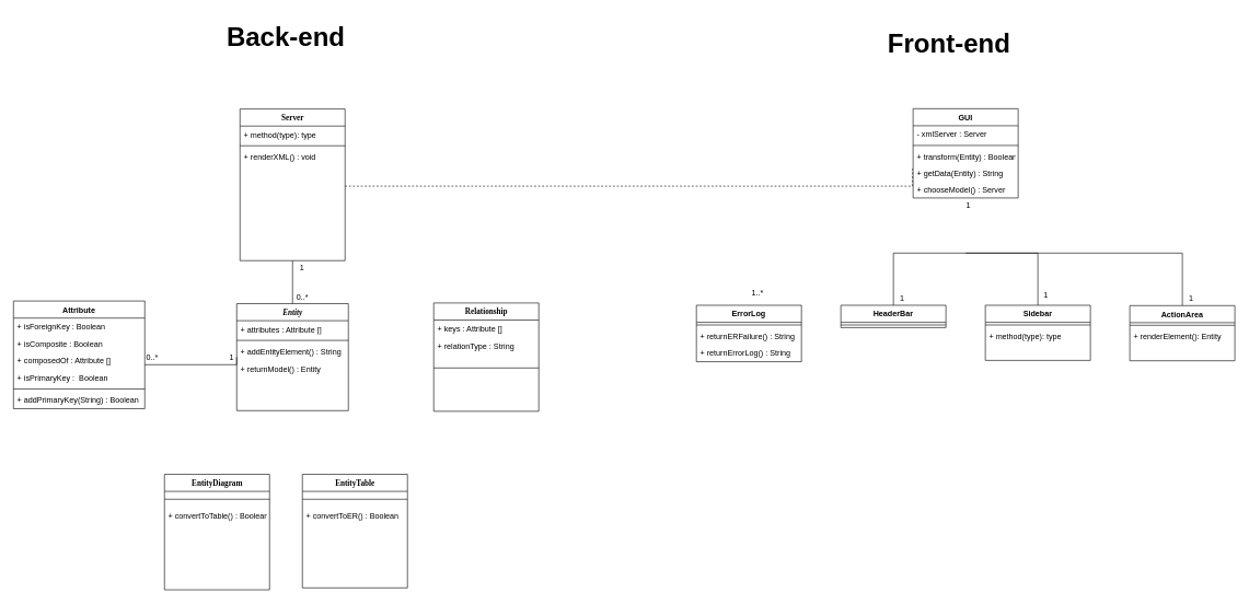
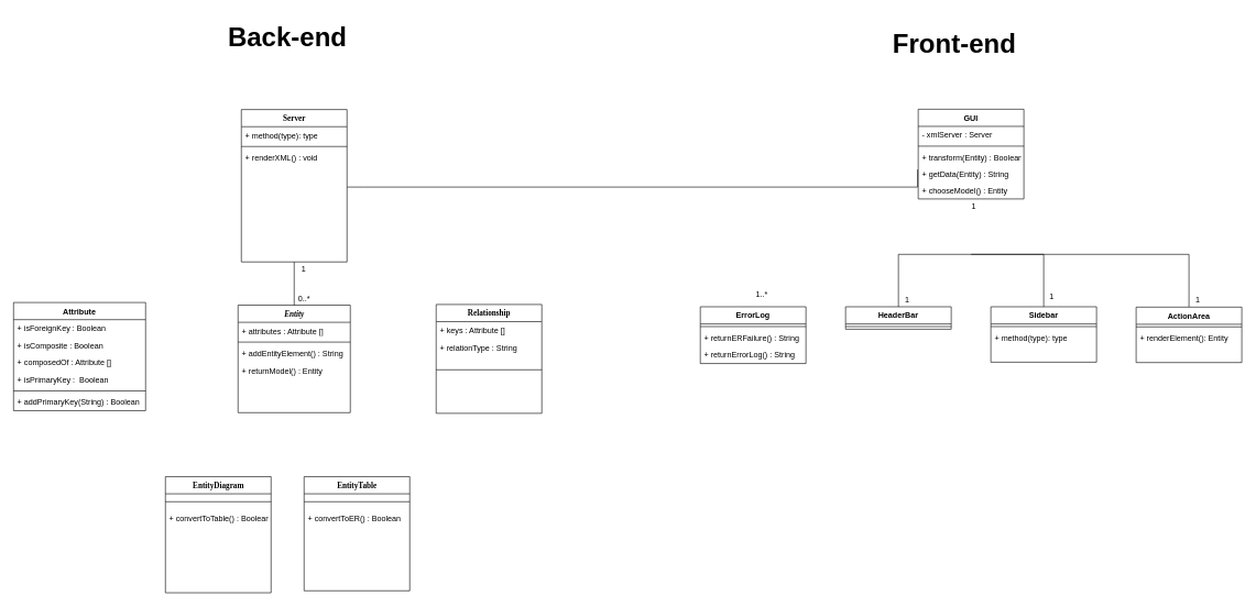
  <mxCell id="0" />
  <mxCell id="1" parent="0" />
- <mxCell id="2" style="edgeStyle=orthogonalEdgeStyle;rounded=0;orthogonalLoop=1;jettySize=auto;html=1;entryX=-0.006;entryY=0.225;entryDx=0;entryDy=0;entryPerimeter=0;endArrow=none;endFill=0;dashed=1;" parent="1" source="3" target="21" edge="1"><mxGeometry relative="1" as="geometry"><Array as="points"><mxPoint x="550" y="283" /><mxPoint x="550" y="283" /></Array></mxGeometry></mxCell>
+ <mxCell id="2" style="edgeStyle=orthogonalEdgeStyle;rounded=0;orthogonalLoop=1;jettySize=auto;html=1;entryX=-0.006;entryY=0.225;entryDx=0;entryDy=0;entryPerimeter=0;endArrow=none;endFill=0;" parent="1" source="3" target="21" edge="1"><mxGeometry relative="1" as="geometry"><Array as="points"><mxPoint x="550" y="283" /><mxPoint x="550" y="283" /></Array></mxGeometry></mxCell>
  <mxCell id="3" value="Server" style="swimlane;html=1;fontStyle=1;align=center;verticalAlign=top;childLayout=stackLayout;horizontal=1;startSize=26;horizontalStack=0;resizeParent=1;resizeLast=0;collapsible=1;marginBottom=0;swimlaneFillColor=#ffffff;rounded=0;shadow=0;comic=0;labelBackgroundColor=none;strokeColor=#000000;strokeWidth=1;fillColor=none;fontFamily=Verdana;fontSize=12;fontColor=#000000;" parent="1" vertex="1"><mxGeometry x="365" y="165.5" width="160" height="231" as="geometry" /></mxCell>
  <mxCell id="4" value="+ method(type): type" style="text;html=1;strokeColor=none;fillColor=none;align=left;verticalAlign=top;spacingLeft=4;spacingRight=4;whiteSpace=wrap;overflow=hidden;rotatable=0;points=[[0,0.5],[1,0.5]];portConstraint=eastwest;" parent="3" vertex="1"><mxGeometry y="26" width="160" height="26" as="geometry" /></mxCell>
  <mxCell id="5" value="" style="line;html=1;strokeWidth=1;fillColor=none;align=left;verticalAlign=middle;spacingTop=-1;spacingLeft=3;spacingRight=3;rotatable=0;labelPosition=right;points=[];portConstraint=eastwest;" parent="3" vertex="1"><mxGeometry y="52" width="160" height="8" as="geometry" /></mxCell>
  <mxCell id="6" value="+ renderXML() : void" style="text;html=1;strokeColor=none;fillColor=none;align=left;verticalAlign=top;spacingLeft=4;spacingRight=4;whiteSpace=wrap;overflow=hidden;rotatable=0;points=[[0,0.5],[1,0.5]];portConstraint=eastwest;" parent="3" vertex="1"><mxGeometry y="60" width="160" height="26" as="geometry" /></mxCell>
  <mxCell id="7" style="edgeStyle=orthogonalEdgeStyle;rounded=0;orthogonalLoop=1;jettySize=auto;html=1;entryX=0.5;entryY=1;entryDx=0;entryDy=0;endArrow=none;endFill=0;" parent="1" source="8" target="3" edge="1"><mxGeometry relative="1" as="geometry" /></mxCell>
  <mxCell id="8" value="&lt;i&gt;Entity&lt;/i&gt;" style="swimlane;html=1;fontStyle=1;align=center;verticalAlign=top;childLayout=stackLayout;horizontal=1;startSize=26;horizontalStack=0;resizeParent=1;resizeLast=0;collapsible=1;marginBottom=0;swimlaneFillColor=#ffffff;rounded=0;shadow=0;comic=0;labelBackgroundColor=none;strokeColor=#000000;strokeWidth=1;fillColor=none;fontFamily=Verdana;fontSize=12;fontColor=#000000;" parent="1" vertex="1"><mxGeometry x="360" y="462" width="170" height="163" as="geometry" /></mxCell>
  <mxCell id="9" value="+ attributes : Attribute []" style="text;html=1;strokeColor=none;fillColor=none;align=left;verticalAlign=top;spacingLeft=4;spacingRight=4;whiteSpace=wrap;overflow=hidden;rotatable=0;points=[[0,0.5],[1,0.5]];portConstraint=eastwest;" parent="8" vertex="1"><mxGeometry y="26" width="170" height="26" as="geometry" /></mxCell>
  <mxCell id="10" value="" style="line;html=1;strokeWidth=1;fillColor=none;align=left;verticalAlign=middle;spacingTop=-1;spacingLeft=3;spacingRight=3;rotatable=0;labelPosition=right;points=[];portConstraint=eastwest;" parent="8" vertex="1"><mxGeometry y="52" width="170" height="8" as="geometry" /></mxCell>
  <mxCell id="11" value="+ addEntityElement() : String" style="text;strokeColor=none;fillColor=none;align=left;verticalAlign=top;spacingLeft=4;spacingRight=4;overflow=hidden;rotatable=0;points=[[0,0.5],[1,0.5]];portConstraint=eastwest;" vertex="1" parent="8"><mxGeometry y="60" width="170" height="26" as="geometry" /></mxCell>
  <mxCell id="12" value="+ returnModel() : Entity " style="text;strokeColor=none;fillColor=none;align=left;verticalAlign=top;spacingLeft=4;spacingRight=4;overflow=hidden;rotatable=0;points=[[0,0.5],[1,0.5]];portConstraint=eastwest;" vertex="1" parent="8"><mxGeometry y="86" width="170" height="26" as="geometry" /></mxCell>
  <mxCell id="13" value="Relationship" style="swimlane;html=1;fontStyle=1;align=center;verticalAlign=top;childLayout=stackLayout;horizontal=1;startSize=26;horizontalStack=0;resizeParent=1;resizeLast=0;collapsible=1;marginBottom=0;swimlaneFillColor=#ffffff;rounded=0;shadow=0;comic=0;labelBackgroundColor=none;strokeColor=#000000;strokeWidth=1;fillColor=none;fontFamily=Verdana;fontSize=12;fontColor=#000000;" parent="1" vertex="1"><mxGeometry x="660" y="461" width="160" height="165" as="geometry" /></mxCell>
  <mxCell id="14" value="+ keys : Attribute []" style="text;strokeColor=none;fillColor=none;align=left;verticalAlign=top;spacingLeft=4;spacingRight=4;overflow=hidden;rotatable=0;points=[[0,0.5],[1,0.5]];portConstraint=eastwest;" parent="13" vertex="1"><mxGeometry y="26" width="160" height="26" as="geometry" /></mxCell>
  <mxCell id="15" value="+ relationType : String" style="text;strokeColor=none;fillColor=none;align=left;verticalAlign=top;spacingLeft=4;spacingRight=4;overflow=hidden;rotatable=0;points=[[0,0.5],[1,0.5]];portConstraint=eastwest;" parent="13" vertex="1"><mxGeometry y="52" width="160" height="26" as="geometry" /></mxCell>
  <mxCell id="16" value="" style="line;html=1;strokeWidth=1;fillColor=none;align=left;verticalAlign=middle;spacingTop=-1;spacingLeft=3;spacingRight=3;rotatable=0;labelPosition=right;points=[];portConstraint=eastwest;" parent="13" vertex="1"><mxGeometry y="78" width="160" height="42" as="geometry" /></mxCell>
  <mxCell id="17" value="GUI&#10;" style="swimlane;fontStyle=1;align=center;verticalAlign=top;childLayout=stackLayout;horizontal=1;startSize=26;horizontalStack=0;resizeParent=1;resizeParentMax=0;resizeLast=0;collapsible=1;marginBottom=0;" parent="1" vertex="1"><mxGeometry x="1390" y="165" width="160" height="136" as="geometry" /></mxCell>
  <mxCell id="18" value="- xmlServer : Server" style="text;strokeColor=none;fillColor=none;align=left;verticalAlign=top;spacingLeft=4;spacingRight=4;overflow=hidden;rotatable=0;points=[[0,0.5],[1,0.5]];portConstraint=eastwest;" parent="17" vertex="1"><mxGeometry y="26" width="160" height="26" as="geometry" /></mxCell>
  <mxCell id="19" value="" style="line;strokeWidth=1;fillColor=none;align=left;verticalAlign=middle;spacingTop=-1;spacingLeft=3;spacingRight=3;rotatable=0;labelPosition=right;points=[];portConstraint=eastwest;" parent="17" vertex="1"><mxGeometry y="52" width="160" height="8" as="geometry" /></mxCell>
  <mxCell id="20" value="+ transform(Entity) : Boolean" style="text;strokeColor=none;fillColor=none;align=left;verticalAlign=top;spacingLeft=4;spacingRight=4;overflow=hidden;rotatable=0;points=[[0,0.5],[1,0.5]];portConstraint=eastwest;" parent="17" vertex="1"><mxGeometry y="60" width="160" height="26" as="geometry" /></mxCell>
  <mxCell id="21" value="+ getData(Entity) : String" style="text;strokeColor=none;fillColor=none;align=left;verticalAlign=top;spacingLeft=4;spacingRight=4;overflow=hidden;rotatable=0;points=[[0,0.5],[1,0.5]];portConstraint=eastwest;" parent="17" vertex="1"><mxGeometry y="86" width="160" height="24" as="geometry" /></mxCell>
- <mxCell id="22" value="+ chooseModel() : Server" style="text;strokeColor=none;fillColor=none;align=left;verticalAlign=top;spacingLeft=4;spacingRight=4;overflow=hidden;rotatable=0;points=[[0,0.5],[1,0.5]];portConstraint=eastwest;" vertex="1" parent="17"><mxGeometry y="110" width="160" height="26" as="geometry" /></mxCell>
+ <mxCell id="22" value="+ chooseModel() : Entity" style="text;strokeColor=none;fillColor=none;align=left;verticalAlign=top;spacingLeft=4;spacingRight=4;overflow=hidden;rotatable=0;points=[[0,0.5],[1,0.5]];portConstraint=eastwest;" vertex="1" parent="17"><mxGeometry y="110" width="160" height="26" as="geometry" /></mxCell>
  <mxCell id="23" value="EntityDiagram" style="swimlane;html=1;fontStyle=1;align=center;verticalAlign=top;childLayout=stackLayout;horizontal=1;startSize=26;horizontalStack=0;resizeParent=1;resizeLast=0;collapsible=1;marginBottom=0;swimlaneFillColor=#ffffff;rounded=0;shadow=0;comic=0;labelBackgroundColor=none;strokeColor=#000000;strokeWidth=1;fillColor=none;fontFamily=Verdana;fontSize=12;fontColor=#000000;" parent="1" vertex="1"><mxGeometry x="250" y="722" width="160" height="176" as="geometry" /></mxCell>
  <mxCell id="24" value="" style="line;html=1;strokeWidth=1;fillColor=none;align=left;verticalAlign=middle;spacingTop=-1;spacingLeft=3;spacingRight=3;rotatable=0;labelPosition=right;points=[];portConstraint=eastwest;" parent="23" vertex="1"><mxGeometry y="26" width="160" height="24" as="geometry" /></mxCell>
  <mxCell id="25" value="+ convertToTable() : Boolean" style="text;strokeColor=none;fillColor=none;align=left;verticalAlign=top;spacingLeft=4;spacingRight=4;overflow=hidden;rotatable=0;points=[[0,0.5],[1,0.5]];portConstraint=eastwest;" parent="23" vertex="1"><mxGeometry y="50" width="160" height="30" as="geometry" /></mxCell>
  <mxCell id="26" value="EntityTable" style="swimlane;html=1;fontStyle=1;align=center;verticalAlign=top;childLayout=stackLayout;horizontal=1;startSize=26;horizontalStack=0;resizeParent=1;resizeLast=0;collapsible=1;marginBottom=0;swimlaneFillColor=#ffffff;rounded=0;shadow=0;comic=0;labelBackgroundColor=none;strokeColor=#000000;strokeWidth=1;fillColor=none;fontFamily=Verdana;fontSize=12;fontColor=#000000;" parent="1" vertex="1"><mxGeometry x="460" y="722" width="160" height="173" as="geometry" /></mxCell>
  <mxCell id="27" value="" style="line;html=1;strokeWidth=1;fillColor=none;align=left;verticalAlign=middle;spacingTop=-1;spacingLeft=3;spacingRight=3;rotatable=0;labelPosition=right;points=[];portConstraint=eastwest;" parent="26" vertex="1"><mxGeometry y="26" width="160" height="24" as="geometry" /></mxCell>
  <mxCell id="28" value="+ convertToER() : Boolean" style="text;strokeColor=none;fillColor=none;align=left;verticalAlign=top;spacingLeft=4;spacingRight=4;overflow=hidden;rotatable=0;points=[[0,0.5],[1,0.5]];portConstraint=eastwest;" parent="26" vertex="1"><mxGeometry y="50" width="160" height="26" as="geometry" /></mxCell>
- <mxCell id="29" style="edgeStyle=orthogonalEdgeStyle;rounded=0;orthogonalLoop=1;jettySize=auto;html=1;entryX=0;entryY=0.5;entryDx=0;entryDy=0;endArrow=none;endFill=0;" parent="1" source="32" target="8" edge="1"><mxGeometry relative="1" as="geometry"><Array as="points"><mxPoint x="360" y="555" /></Array></mxGeometry></mxCell>
- <mxCell id="30" value="0..*" style="text;html=1;resizable=0;points=[];align=center;verticalAlign=middle;labelBackgroundColor=#ffffff;" parent="29" vertex="1" connectable="0"><mxGeometry x="0.957" y="-131" relative="1" as="geometry"><mxPoint x="-261" y="-3.5" as="offset" /></mxGeometry></mxCell>
- <mxCell id="31" value="1" style="text;html=1;resizable=0;points=[];align=center;verticalAlign=middle;labelBackgroundColor=#ffffff;" parent="29" vertex="1" connectable="0"><mxGeometry x="0.688" y="3" relative="1" as="geometry"><mxPoint x="3" y="-8.5" as="offset" /></mxGeometry></mxCell>
  <mxCell id="32" value="Attribute" style="swimlane;fontStyle=1;align=center;verticalAlign=top;childLayout=stackLayout;horizontal=1;startSize=26;horizontalStack=0;resizeParent=1;resizeParentMax=0;resizeLast=0;collapsible=1;marginBottom=0;" parent="1" vertex="1"><mxGeometry x="20" y="458" width="200" height="164" as="geometry" /></mxCell>
  <mxCell id="33" value="+ isForeignKey : Boolean" style="text;strokeColor=none;fillColor=none;align=left;verticalAlign=top;spacingLeft=4;spacingRight=4;overflow=hidden;rotatable=0;points=[[0,0.5],[1,0.5]];portConstraint=eastwest;" parent="32" vertex="1"><mxGeometry y="26" width="200" height="26" as="geometry" /></mxCell>
  <mxCell id="34" value="+ isComposite : Boolean" style="text;strokeColor=none;fillColor=none;align=left;verticalAlign=top;spacingLeft=4;spacingRight=4;overflow=hidden;rotatable=0;points=[[0,0.5],[1,0.5]];portConstraint=eastwest;" parent="32" vertex="1"><mxGeometry y="52" width="200" height="26" as="geometry" /></mxCell>
  <mxCell id="35" value="+ composedOf : Attribute []" style="text;strokeColor=none;fillColor=none;align=left;verticalAlign=top;spacingLeft=4;spacingRight=4;overflow=hidden;rotatable=0;points=[[0,0.5],[1,0.5]];portConstraint=eastwest;" parent="32" vertex="1"><mxGeometry y="78" width="200" height="26" as="geometry" /></mxCell>
  <mxCell id="36" value="+ isPrimaryKey :  Boolean" style="text;strokeColor=none;fillColor=none;align=left;verticalAlign=top;spacingLeft=4;spacingRight=4;overflow=hidden;rotatable=0;points=[[0,0.5],[1,0.5]];portConstraint=eastwest;" parent="32" vertex="1"><mxGeometry y="104" width="200" height="26" as="geometry" /></mxCell>
  <mxCell id="37" value="" style="line;strokeWidth=1;fillColor=none;align=left;verticalAlign=middle;spacingTop=-1;spacingLeft=3;spacingRight=3;rotatable=0;labelPosition=right;points=[];portConstraint=eastwest;" parent="32" vertex="1"><mxGeometry y="130" width="200" height="8" as="geometry" /></mxCell>
  <mxCell id="38" value="+ addPrimaryKey(String) : Boolean" style="text;strokeColor=none;fillColor=none;align=left;verticalAlign=top;spacingLeft=4;spacingRight=4;overflow=hidden;rotatable=0;points=[[0,0.5],[1,0.5]];portConstraint=eastwest;" parent="32" vertex="1"><mxGeometry y="138" width="200" height="26" as="geometry" /></mxCell>
  <mxCell id="39" value="Back-end" style="text;html=1;strokeColor=none;fillColor=none;align=center;verticalAlign=middle;whiteSpace=wrap;rounded=0;fontStyle=1;fontSize=40;" parent="1" vertex="1"><mxGeometry x="240" y="20" width="390" height="70" as="geometry" /></mxCell>
  <mxCell id="40" value="Front-end" style="text;html=1;strokeColor=none;fillColor=none;align=center;verticalAlign=middle;whiteSpace=wrap;rounded=0;fontStyle=1;fontSize=40;" parent="1" vertex="1"><mxGeometry x="1250" y="30" width="390" height="70" as="geometry" /></mxCell>
  <mxCell id="41" value="ErrorLog" style="swimlane;fontStyle=1;align=center;verticalAlign=top;childLayout=stackLayout;horizontal=1;startSize=26;horizontalStack=0;resizeParent=1;resizeParentMax=0;resizeLast=0;collapsible=1;marginBottom=0;fontSize=12;" parent="1" vertex="1"><mxGeometry x="1060" y="464.5" width="160" height="86" as="geometry" /></mxCell>
  <mxCell id="42" value="" style="line;strokeWidth=1;fillColor=none;align=left;verticalAlign=middle;spacingTop=-1;spacingLeft=3;spacingRight=3;rotatable=0;labelPosition=right;points=[];portConstraint=eastwest;" parent="41" vertex="1"><mxGeometry y="26" width="160" height="8" as="geometry" /></mxCell>
  <mxCell id="43" value="+ returnERFailure() : String" style="text;strokeColor=none;fillColor=none;align=left;verticalAlign=top;spacingLeft=4;spacingRight=4;overflow=hidden;rotatable=0;points=[[0,0.5],[1,0.5]];portConstraint=eastwest;" parent="41" vertex="1"><mxGeometry y="34" width="160" height="26" as="geometry" /></mxCell>
  <mxCell id="44" value="+ returnErrorLog() : String" style="text;strokeColor=none;fillColor=none;align=left;verticalAlign=top;spacingLeft=4;spacingRight=4;overflow=hidden;rotatable=0;points=[[0,0.5],[1,0.5]];portConstraint=eastwest;" parent="41" vertex="1"><mxGeometry y="60" width="160" height="26" as="geometry" /></mxCell>
  <mxCell id="45" style="edgeStyle=orthogonalEdgeStyle;rounded=0;orthogonalLoop=1;jettySize=auto;html=1;endArrow=none;endFill=0;" edge="1" parent="1" source="46"><mxGeometry relative="1" as="geometry"><mxPoint x="1470" y="385" as="targetPoint" /><Array as="points"><mxPoint x="1580" y="385" /><mxPoint x="1470" y="385" /></Array></mxGeometry></mxCell>
  <mxCell id="46" value="Sidebar" style="swimlane;fontStyle=1;align=center;verticalAlign=top;childLayout=stackLayout;horizontal=1;startSize=26;horizontalStack=0;resizeParent=1;resizeParentMax=0;resizeLast=0;collapsible=1;marginBottom=0;fontSize=12;" parent="1" vertex="1"><mxGeometry x="1500" y="464.5" width="160" height="84" as="geometry" /></mxCell>
  <mxCell id="47" value="" style="line;strokeWidth=1;fillColor=none;align=left;verticalAlign=middle;spacingTop=-1;spacingLeft=3;spacingRight=3;rotatable=0;labelPosition=right;points=[];portConstraint=eastwest;" parent="46" vertex="1"><mxGeometry y="26" width="160" height="8" as="geometry" /></mxCell>
  <mxCell id="48" value="+ method(type): type" style="text;strokeColor=none;fillColor=none;align=left;verticalAlign=top;spacingLeft=4;spacingRight=4;overflow=hidden;rotatable=0;points=[[0,0.5],[1,0.5]];portConstraint=eastwest;" parent="46" vertex="1"><mxGeometry y="34" width="160" height="50" as="geometry" /></mxCell>
  <mxCell id="49" style="edgeStyle=orthogonalEdgeStyle;rounded=0;orthogonalLoop=1;jettySize=auto;html=1;endArrow=none;endFill=0;" edge="1" parent="1" source="50"><mxGeometry relative="1" as="geometry"><mxPoint x="1470" y="385" as="targetPoint" /><Array as="points"><mxPoint x="1800" y="385" /><mxPoint x="1470" y="385" /></Array></mxGeometry></mxCell>
  <mxCell id="50" value="ActionArea&#10;" style="swimlane;fontStyle=1;align=center;verticalAlign=top;childLayout=stackLayout;horizontal=1;startSize=26;horizontalStack=0;resizeParent=1;resizeParentMax=0;resizeLast=0;collapsible=1;marginBottom=0;fontSize=12;" parent="1" vertex="1"><mxGeometry x="1720" y="465" width="160" height="84" as="geometry" /></mxCell>
  <mxCell id="51" value="" style="line;strokeWidth=1;fillColor=none;align=left;verticalAlign=middle;spacingTop=-1;spacingLeft=3;spacingRight=3;rotatable=0;labelPosition=right;points=[];portConstraint=eastwest;" parent="50" vertex="1"><mxGeometry y="26" width="160" height="8" as="geometry" /></mxCell>
  <mxCell id="52" value="+ renderElement(): Entity&#10;" style="text;strokeColor=none;fillColor=none;align=left;verticalAlign=top;spacingLeft=4;spacingRight=4;overflow=hidden;rotatable=0;points=[[0,0.5],[1,0.5]];portConstraint=eastwest;" parent="50" vertex="1"><mxGeometry y="34" width="160" height="50" as="geometry" /></mxCell>
  <mxCell id="53" style="edgeStyle=orthogonalEdgeStyle;rounded=0;orthogonalLoop=1;jettySize=auto;html=1;endArrow=none;endFill=0;" edge="1" parent="1" source="54"><mxGeometry relative="1" as="geometry"><mxPoint x="1470" y="385" as="targetPoint" /><Array as="points"><mxPoint x="1360" y="385" /><mxPoint x="1470" y="385" /></Array></mxGeometry></mxCell>
  <mxCell id="54" value="HeaderBar&#10;" style="swimlane;fontStyle=1;align=center;verticalAlign=top;childLayout=stackLayout;horizontal=1;startSize=26;horizontalStack=0;resizeParent=1;resizeParentMax=0;resizeLast=0;collapsible=1;marginBottom=0;fontSize=12;" parent="1" vertex="1"><mxGeometry x="1280" y="464.5" width="160" height="34" as="geometry" /></mxCell>
  <mxCell id="55" value="" style="line;strokeWidth=1;fillColor=none;align=left;verticalAlign=middle;spacingTop=-1;spacingLeft=3;spacingRight=3;rotatable=0;labelPosition=right;points=[];portConstraint=eastwest;" parent="54" vertex="1"><mxGeometry y="26" width="160" height="8" as="geometry" /></mxCell>
  <mxCell id="56" value="1" style="text;html=1;resizable=0;points=[];align=center;verticalAlign=middle;labelBackgroundColor=#ffffff;" vertex="1" connectable="0" parent="1"><mxGeometry x="610" y="715" as="geometry"><mxPoint x="863" y="-402.5" as="offset" /></mxGeometry></mxCell>
  <mxCell id="57" value="1..*" style="text;html=1;resizable=0;points=[];align=center;verticalAlign=middle;labelBackgroundColor=#ffffff;" vertex="1" connectable="0" parent="1"><mxGeometry x="720" y="626" as="geometry"><mxPoint x="432" y="-180.5" as="offset" /></mxGeometry></mxCell>
  <mxCell id="58" value="1" style="text;html=1;resizable=0;points=[];align=center;verticalAlign=middle;labelBackgroundColor=#ffffff;" vertex="1" connectable="0" parent="1"><mxGeometry x="940" y="635" as="geometry"><mxPoint x="432" y="-180.5" as="offset" /></mxGeometry></mxCell>
  <mxCell id="59" value="1" style="text;html=1;resizable=0;points=[];align=center;verticalAlign=middle;labelBackgroundColor=#ffffff;" vertex="1" connectable="0" parent="1"><mxGeometry x="800" y="626" as="geometry"><mxPoint x="791" y="-177.5" as="offset" /></mxGeometry></mxCell>
  <mxCell id="60" value="1" style="text;html=1;resizable=0;points=[];align=center;verticalAlign=middle;labelBackgroundColor=#ffffff;" vertex="1" connectable="0" parent="1"><mxGeometry x="1380" y="635" as="geometry"><mxPoint x="432" y="-180.5" as="offset" /></mxGeometry></mxCell>
  <mxCell id="61" value="0..*" style="text;html=1;resizable=0;points=[];align=center;verticalAlign=middle;labelBackgroundColor=#ffffff;" vertex="1" connectable="0" parent="1"><mxGeometry x="720" y="455" as="geometry"><mxPoint x="-261" y="-3.5" as="offset" /></mxGeometry></mxCell>
  <mxCell id="62" value="1" style="text;html=1;resizable=0;points=[];align=center;verticalAlign=middle;labelBackgroundColor=#ffffff;" vertex="1" connectable="0" parent="1"><mxGeometry x="360" y="561" as="geometry"><mxPoint x="98" y="-153.5" as="offset" /></mxGeometry></mxCell>
